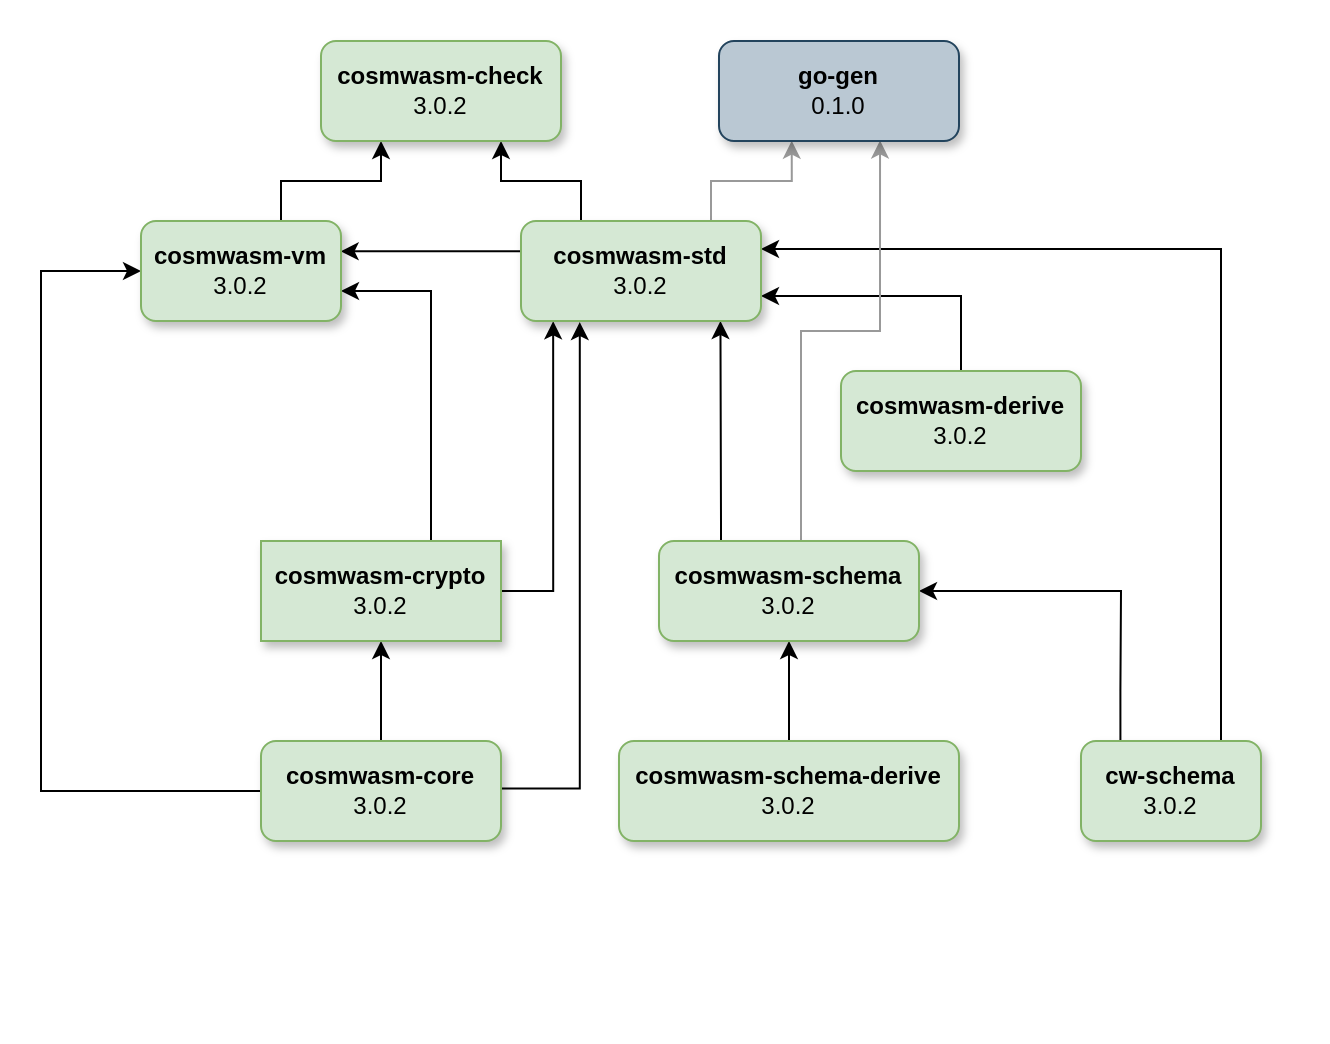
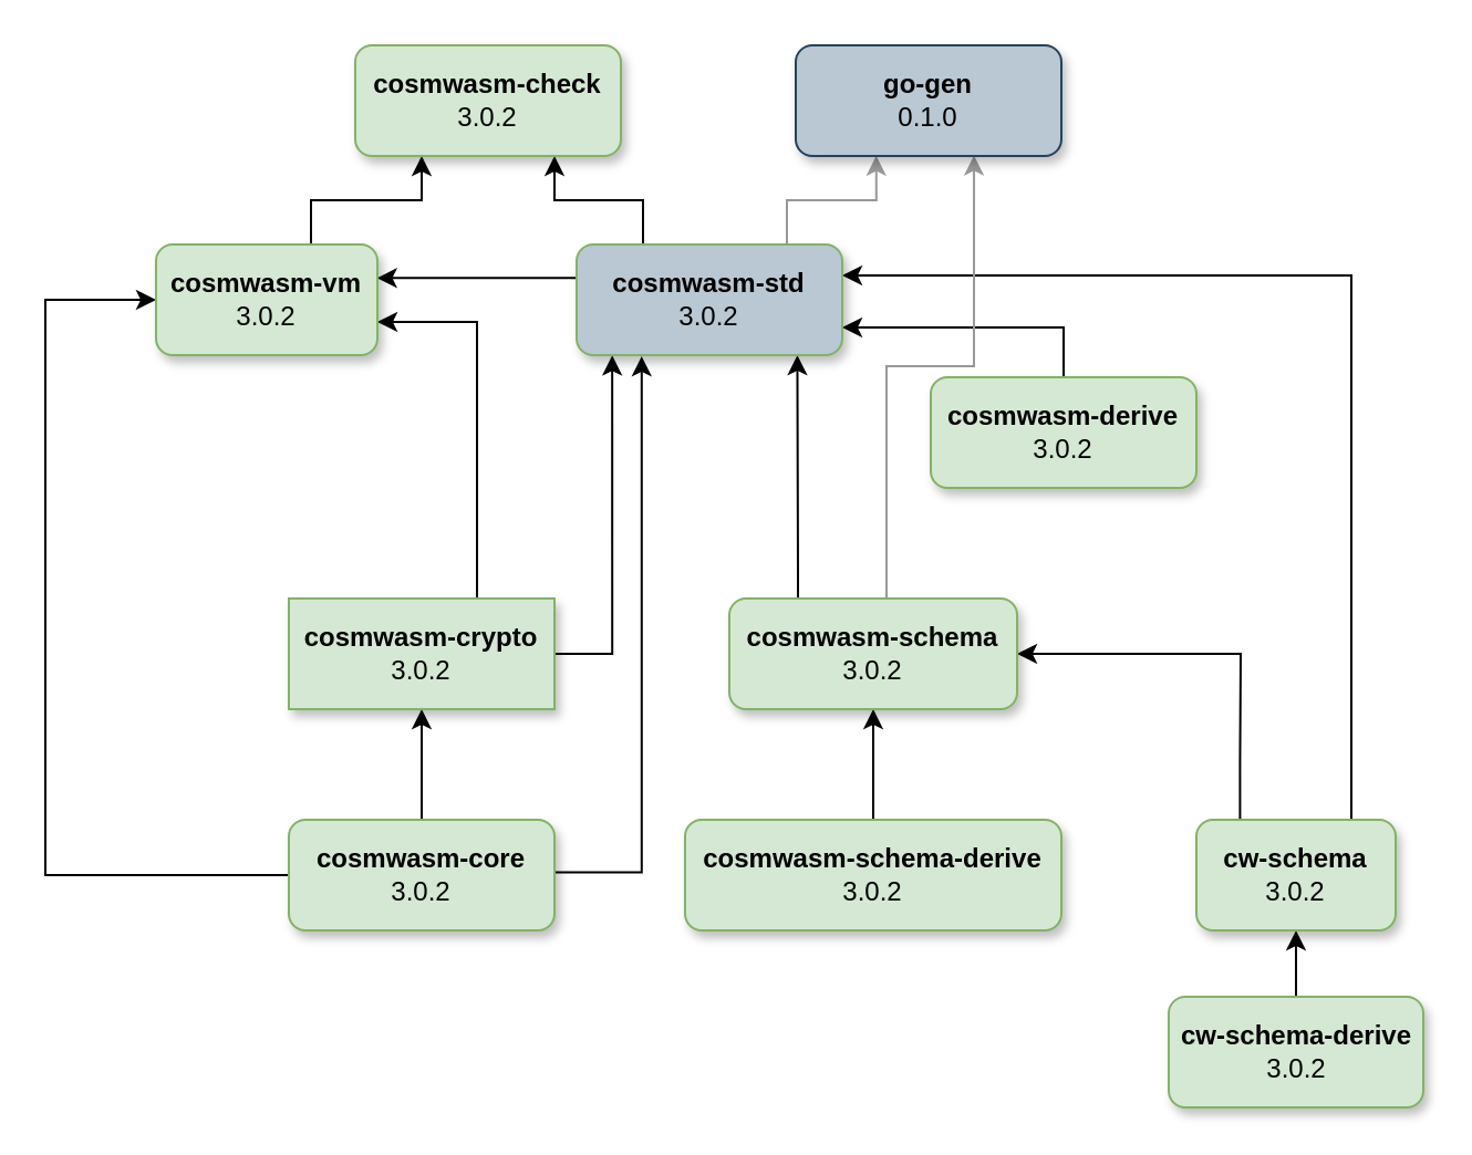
  <mxCell id="0" />
  <mxCell id="1" parent="0" />
  <mxCell id="2" style="edgeStyle=orthogonalEdgeStyle;rounded=0;orthogonalLoop=1;jettySize=auto;html=1;entryX=0.5;entryY=1;entryDx=0;entryDy=0;" parent="1" source="25" target="24" edge="1"><mxGeometry relative="1" as="geometry"><mxPoint x="190" y="330" as="targetPoint" /></mxGeometry></mxCell>
  <mxCell id="3" style="edgeStyle=orthogonalEdgeStyle;rounded=0;orthogonalLoop=1;jettySize=auto;html=1;entryX=0.831;entryY=1;entryDx=0;entryDy=0;entryPerimeter=0;" parent="1" source="22" target="16" edge="1"><mxGeometry relative="1" as="geometry"><Array as="points"><mxPoint x="360" y="260" /><mxPoint x="360" y="260" /></Array></mxGeometry></mxCell>
  <mxCell id="4" style="edgeStyle=orthogonalEdgeStyle;rounded=0;orthogonalLoop=1;jettySize=auto;html=1;entryX=0.245;entryY=1.011;entryDx=0;entryDy=0;entryPerimeter=0;" parent="1" target="16" edge="1"><mxGeometry relative="1" as="geometry"><mxPoint x="250" y="393.75" as="sourcePoint" /><mxPoint x="289.52" y="160" as="targetPoint" /><Array as="points"><mxPoint x="289" y="394" /></Array></mxGeometry></mxCell>
  <mxCell id="5" style="edgeStyle=orthogonalEdgeStyle;rounded=0;orthogonalLoop=1;jettySize=auto;html=1;entryX=0.134;entryY=1.003;entryDx=0;entryDy=0;entryPerimeter=0;" parent="1" source="24" target="16" edge="1"><mxGeometry relative="1" as="geometry"><mxPoint x="276" y="160" as="targetPoint" /></mxGeometry></mxCell>
+ <mxCell id="6" style="edgeStyle=orthogonalEdgeStyle;rounded=0;orthogonalLoop=1;jettySize=auto;html=1;entryX=0.5;entryY=1;entryDx=0;entryDy=0;" parent="1" source="27" target="26" edge="1"><mxGeometry relative="1" as="geometry"><Array as="points"><mxPoint x="585" y="435" /><mxPoint x="585" y="435" /></Array></mxGeometry></mxCell>
  <mxCell id="7" style="edgeStyle=orthogonalEdgeStyle;rounded=0;orthogonalLoop=1;jettySize=auto;html=1;entryX=1;entryY=0.28;entryDx=0;entryDy=0;entryPerimeter=0;" parent="1" source="26" target="16" edge="1"><mxGeometry relative="1" as="geometry"><Array as="points"><mxPoint x="610" y="124" /></Array></mxGeometry></mxCell>
  <mxCell id="8" style="edgeStyle=orthogonalEdgeStyle;rounded=0;orthogonalLoop=1;jettySize=auto;html=1;exitX=0.219;exitY=0.008;exitDx=0;exitDy=0;exitPerimeter=0;entryX=1;entryY=0.5;entryDx=0;entryDy=0;" parent="1" source="26" target="22" edge="1"><mxGeometry relative="1" as="geometry"><mxPoint x="475" y="295" as="targetPoint" /><Array as="points"><mxPoint x="560" y="345" /><mxPoint x="560" y="345" /><mxPoint x="560" y="295" /></Array></mxGeometry></mxCell>
  <mxCell id="9" style="edgeStyle=orthogonalEdgeStyle;rounded=0;orthogonalLoop=1;jettySize=auto;html=1;entryX=1;entryY=0.75;entryDx=0;entryDy=0;exitX=0.5;exitY=0;exitDx=0;exitDy=0;" parent="1" source="23" target="16" edge="1"><mxGeometry relative="1" as="geometry"><Array as="points"><mxPoint x="480" y="147" /></Array></mxGeometry></mxCell>
  <mxCell id="10" style="edgeStyle=orthogonalEdgeStyle;rounded=0;orthogonalLoop=1;jettySize=auto;html=1;entryX=0;entryY=0.5;entryDx=0;entryDy=0;" parent="1" source="25" target="20" edge="1"><mxGeometry relative="1" as="geometry"><Array as="points"><mxPoint x="20" y="395" /><mxPoint x="20" y="135" /></Array></mxGeometry></mxCell>
  <mxCell id="11" style="edgeStyle=orthogonalEdgeStyle;rounded=0;orthogonalLoop=1;jettySize=auto;html=1;entryX=0.75;entryY=1;entryDx=0;entryDy=0;" parent="1" source="16" target="17" edge="1"><mxGeometry relative="1" as="geometry"><Array as="points"><mxPoint x="290" y="90" /><mxPoint x="250" y="90" /></Array></mxGeometry></mxCell>
  <mxCell id="12" style="edgeStyle=orthogonalEdgeStyle;rounded=0;orthogonalLoop=1;jettySize=auto;html=1;curved=0;strokeColor=default;align=center;verticalAlign=middle;fontFamily=Helvetica;fontSize=11;fontColor=default;labelBackgroundColor=default;endArrow=classic;entryX=0.25;entryY=1;entryDx=0;entryDy=0;" parent="1" source="20" target="17" edge="1"><mxGeometry relative="1" as="geometry"><mxPoint x="120" y="70" as="targetPoint" /><Array as="points"><mxPoint x="140" y="90" /><mxPoint x="190" y="90" /></Array></mxGeometry></mxCell>
  <mxCell id="13" style="edgeStyle=orthogonalEdgeStyle;rounded=0;orthogonalLoop=1;jettySize=auto;html=1;" parent="1" source="24" edge="1"><mxGeometry relative="1" as="geometry"><mxPoint x="170" y="145" as="targetPoint" /><Array as="points"><mxPoint x="215" y="145" /></Array></mxGeometry></mxCell>
  <mxCell id="14" style="edgeStyle=orthogonalEdgeStyle;rounded=0;orthogonalLoop=1;jettySize=auto;html=1;entryX=0.998;entryY=0.303;entryDx=0;entryDy=0;entryPerimeter=0;" parent="1" source="16" target="20" edge="1"><mxGeometry relative="1" as="geometry"><Array as="points"><mxPoint x="170" y="125" /></Array></mxGeometry></mxCell>
  <mxCell id="15" style="edgeStyle=orthogonalEdgeStyle;rounded=0;orthogonalLoop=1;jettySize=auto;html=1;entryX=0.303;entryY=0.997;entryDx=0;entryDy=0;strokeColor=#999999;entryPerimeter=0;" edge="1" parent="1" source="16" target="28"><mxGeometry relative="1" as="geometry"><Array as="points"><mxPoint x="355" y="90" /><mxPoint x="395" y="90" /><mxPoint x="395" y="70" /></Array></mxGeometry></mxCell>
- <mxCell id="16" value="&lt;b&gt;cosmwasm-std&lt;/b&gt;&lt;br&gt;3.0.2" style="rounded=1;whiteSpace=wrap;html=1;fillColor=#d5e8d4;strokeColor=#82b366;shadow=1;glass=0;" parent="1" vertex="1"><mxGeometry x="260" y="110" width="120" height="50" as="geometry" /></mxCell>
+ <mxCell id="16" value="&lt;b&gt;cosmwasm-std&lt;/b&gt;&lt;br&gt;3.0.2" style="rounded=1;whiteSpace=wrap;html=1;fillColor=#bac8d3;strokeColor=#82b366;shadow=1;glass=0;" parent="1" vertex="1"><mxGeometry x="260" y="110" width="120" height="50" as="geometry" /></mxCell>
  <mxCell id="17" value="&lt;b&gt;cosmwasm-check&lt;/b&gt;&lt;div&gt;3.0.2&lt;/div&gt;" style="rounded=1;whiteSpace=wrap;html=1;fillColor=#d5e8d4;strokeColor=#82b366;shadow=1;" parent="1" vertex="1"><mxGeometry x="160" y="20" width="120" height="50" as="geometry" /></mxCell>
  <mxCell id="18" style="edgeStyle=orthogonalEdgeStyle;rounded=0;orthogonalLoop=1;jettySize=auto;html=1;entryX=0.5;entryY=1;entryDx=0;entryDy=0;" parent="1" source="19" target="22" edge="1"><mxGeometry relative="1" as="geometry" /></mxCell>
  <mxCell id="19" value="&lt;b&gt;cosmwasm-schema-derive&lt;/b&gt;&lt;div&gt;3.0.2&lt;/div&gt;" style="rounded=1;whiteSpace=wrap;html=1;fillColor=#d5e8d4;strokeColor=#82b366;shadow=1;glass=0;" parent="1" vertex="1"><mxGeometry x="309" y="370" width="170" height="50" as="geometry" /></mxCell>
  <mxCell id="20" value="&lt;b&gt;cosmwasm-vm&lt;/b&gt;&lt;div&gt;3.0.2&lt;/div&gt;" style="rounded=1;whiteSpace=wrap;html=1;fillColor=#d5e8d4;strokeColor=#82b366;shadow=1;glass=0;" parent="1" vertex="1"><mxGeometry x="70" y="110" width="100" height="50" as="geometry" /></mxCell>
  <mxCell id="21" style="edgeStyle=orthogonalEdgeStyle;rounded=0;orthogonalLoop=1;jettySize=auto;html=1;entryX=0.671;entryY=0.994;entryDx=0;entryDy=0;strokeColor=#999999;align=center;verticalAlign=middle;fontFamily=Helvetica;fontSize=11;fontColor=default;labelBackgroundColor=default;endArrow=classic;entryPerimeter=0;" edge="1" parent="1" source="22" target="28"><mxGeometry relative="1" as="geometry"><Array as="points"><mxPoint x="400" y="165" /><mxPoint x="440" y="165" /><mxPoint x="440" y="70" /></Array></mxGeometry></mxCell>
  <mxCell id="22" value="&lt;b&gt;cosmwasm-schema&lt;/b&gt;&lt;div&gt;3.0.2&lt;/div&gt;" style="rounded=1;whiteSpace=wrap;html=1;fillColor=#d5e8d4;strokeColor=#82b366;shadow=1;glass=0;" parent="1" vertex="1"><mxGeometry x="329" y="270" width="130" height="50" as="geometry" /></mxCell>
- <mxCell id="23" value="&lt;b&gt;cosmwasm-derive&lt;/b&gt;&lt;br&gt;3.0.2" style="rounded=1;whiteSpace=wrap;html=1;fillColor=#d5e8d4;strokeColor=#82b366;shadow=1;glass=0;" parent="1" vertex="1"><mxGeometry x="420" y="185" width="120" height="50" as="geometry" /></mxCell>
+ <mxCell id="23" value="&lt;b&gt;cosmwasm-derive&lt;/b&gt;&lt;br&gt;3.0.2" style="rounded=1;whiteSpace=wrap;html=1;fillColor=#d5e8d4;strokeColor=#82b366;shadow=1;glass=0;" parent="1" vertex="1"><mxGeometry x="420" y="170" width="120" height="50" as="geometry" /></mxCell>
  <mxCell id="24" value="&lt;b&gt;cosmwasm-crypto&lt;/b&gt;&lt;br&gt;3.0.2" style="whiteSpace=wrap;html=1;fillColor=#d5e8d4;strokeColor=#82b366;shadow=1;glass=0;rounded=0;" parent="1" vertex="1"><mxGeometry x="130" y="270" width="120" height="50" as="geometry" /></mxCell>
  <mxCell id="25" value="&lt;b&gt;cosmwasm-core&lt;/b&gt;&lt;br&gt;3.0.2" style="rounded=1;whiteSpace=wrap;html=1;fillColor=#d5e8d4;strokeColor=#82b366;shadow=1;glass=0;" parent="1" vertex="1"><mxGeometry x="130" y="370" width="120" height="50" as="geometry" /></mxCell>
  <mxCell id="26" value="&lt;b&gt;cw-schema&lt;/b&gt;&lt;div&gt;3.0.2&lt;/div&gt;" style="rounded=1;whiteSpace=wrap;html=1;fillColor=#d5e8d4;strokeColor=#82b366;shadow=1;glass=0;" parent="1" vertex="1"><mxGeometry x="540" y="370" width="90" height="50" as="geometry" /></mxCell>
+ <mxCell id="27" value="&lt;b&gt;cw-schema-derive&lt;/b&gt;&lt;div&gt;3.0.2&lt;/div&gt;" style="rounded=1;whiteSpace=wrap;html=1;fillColor=#d5e8d4;strokeColor=#82b366;shadow=1;glass=0;" parent="1" vertex="1"><mxGeometry x="527.5" y="450" width="115" height="50" as="geometry" /></mxCell>
  <mxCell id="28" value="&lt;b&gt;go-gen&lt;/b&gt;&lt;div&gt;0.1.0&lt;/div&gt;" style="rounded=1;whiteSpace=wrap;html=1;fillColor=#bac8d3;strokeColor=#23445d;shadow=1;" vertex="1" parent="1"><mxGeometry x="359" y="20" width="120" height="50" as="geometry" /></mxCell>
